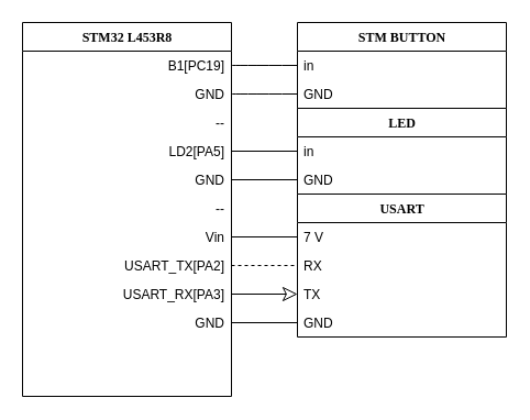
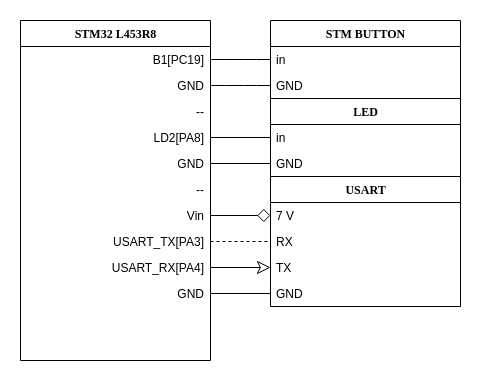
  <mxCell id="0" />
  <mxCell id="1" parent="0" />
  <mxCell id="2" value="STM32 L453R8" style="swimlane;html=1;fontStyle=1;align=center;verticalAlign=top;childLayout=stackLayout;horizontal=1;startSize=26;horizontalStack=0;resizeParent=1;resizeLast=0;collapsible=1;marginBottom=0;swimlaneFillColor=#ffffff;rounded=0;shadow=0;comic=0;labelBackgroundColor=none;strokeWidth=1;fontFamily=Verdana;fontSize=12;" parent="1" vertex="1"><mxGeometry x="20" y="20" width="190" height="340" as="geometry" /></mxCell>
  <mxCell id="3" value="B1[PC19]" style="text;html=1;strokeColor=none;fillColor=none;align=right;verticalAlign=top;spacingLeft=4;spacingRight=4;whiteSpace=wrap;overflow=hidden;rotatable=0;points=[[0,0.5],[1,0.5]];portConstraint=eastwest;" parent="2" vertex="1"><mxGeometry y="26" width="190" height="26" as="geometry" /></mxCell>
  <mxCell id="4" value="GND" style="text;html=1;strokeColor=none;fillColor=none;align=right;verticalAlign=top;spacingLeft=4;spacingRight=4;whiteSpace=wrap;overflow=hidden;rotatable=0;points=[[0,0.5],[1,0.5]];portConstraint=eastwest;" vertex="1" parent="2"><mxGeometry y="52" width="190" height="26" as="geometry" /></mxCell>
  <mxCell id="5" value="--" style="text;html=1;strokeColor=none;fillColor=none;align=right;verticalAlign=top;spacingLeft=4;spacingRight=4;whiteSpace=wrap;overflow=hidden;rotatable=0;points=[[0,0.5],[1,0.5]];portConstraint=eastwest;" vertex="1" parent="2"><mxGeometry y="78" width="190" height="26" as="geometry" /></mxCell>
- <mxCell id="6" value="LD2[PA5]" style="text;html=1;strokeColor=none;fillColor=none;align=right;verticalAlign=top;spacingLeft=4;spacingRight=4;whiteSpace=wrap;overflow=hidden;rotatable=0;points=[[0,0.5],[1,0.5]];portConstraint=eastwest;" vertex="1" parent="2"><mxGeometry y="104" width="190" height="26" as="geometry" /></mxCell>
+ <mxCell id="6" value="LD2[PA8]" style="text;html=1;strokeColor=none;fillColor=none;align=right;verticalAlign=top;spacingLeft=4;spacingRight=4;whiteSpace=wrap;overflow=hidden;rotatable=0;points=[[0,0.5],[1,0.5]];portConstraint=eastwest;" vertex="1" parent="2"><mxGeometry y="104" width="190" height="26" as="geometry" /></mxCell>
  <mxCell id="7" value="GND" style="text;html=1;strokeColor=none;fillColor=none;align=right;verticalAlign=top;spacingLeft=4;spacingRight=4;whiteSpace=wrap;overflow=hidden;rotatable=0;points=[[0,0.5],[1,0.5]];portConstraint=eastwest;" vertex="1" parent="2"><mxGeometry y="130" width="190" height="26" as="geometry" /></mxCell>
  <mxCell id="8" value="--" style="text;html=1;strokeColor=none;fillColor=none;align=right;verticalAlign=top;spacingLeft=4;spacingRight=4;whiteSpace=wrap;overflow=hidden;rotatable=0;points=[[0,0.5],[1,0.5]];portConstraint=eastwest;" vertex="1" parent="2"><mxGeometry y="156" width="190" height="26" as="geometry" /></mxCell>
  <mxCell id="9" value="Vin" style="text;html=1;strokeColor=none;fillColor=none;align=right;verticalAlign=top;spacingLeft=4;spacingRight=4;whiteSpace=wrap;overflow=hidden;rotatable=0;points=[[0,0.5],[1,0.5]];portConstraint=eastwest;" vertex="1" parent="2"><mxGeometry y="182" width="190" height="26" as="geometry" /></mxCell>
- <mxCell id="10" value="USART_TX[PA2]" style="text;html=1;strokeColor=none;fillColor=none;align=right;verticalAlign=top;spacingLeft=4;spacingRight=4;whiteSpace=wrap;overflow=hidden;rotatable=0;points=[[0,0.5],[1,0.5]];portConstraint=eastwest;" vertex="1" parent="2"><mxGeometry y="208" width="190" height="26" as="geometry" /></mxCell>
- <mxCell id="11" value="USART_RX[PA3]" style="text;html=1;strokeColor=none;fillColor=none;align=right;verticalAlign=top;spacingLeft=4;spacingRight=4;whiteSpace=wrap;overflow=hidden;rotatable=0;points=[[0,0.5],[1,0.5]];portConstraint=eastwest;" vertex="1" parent="2"><mxGeometry y="234" width="190" height="26" as="geometry" /></mxCell>
+ <mxCell id="10" value="USART_TX[PA3]" style="text;html=1;strokeColor=none;fillColor=none;align=right;verticalAlign=top;spacingLeft=4;spacingRight=4;whiteSpace=wrap;overflow=hidden;rotatable=0;points=[[0,0.5],[1,0.5]];portConstraint=eastwest;" vertex="1" parent="2"><mxGeometry y="208" width="190" height="26" as="geometry" /></mxCell>
+ <mxCell id="11" value="USART_RX[PA4]" style="text;html=1;strokeColor=none;fillColor=none;align=right;verticalAlign=top;spacingLeft=4;spacingRight=4;whiteSpace=wrap;overflow=hidden;rotatable=0;points=[[0,0.5],[1,0.5]];portConstraint=eastwest;" vertex="1" parent="2"><mxGeometry y="234" width="190" height="26" as="geometry" /></mxCell>
  <mxCell id="12" value="GND" style="text;html=1;strokeColor=none;fillColor=none;align=right;verticalAlign=top;spacingLeft=4;spacingRight=4;whiteSpace=wrap;overflow=hidden;rotatable=0;points=[[0,0.5],[1,0.5]];portConstraint=eastwest;" vertex="1" parent="2"><mxGeometry y="260" width="190" height="26" as="geometry" /></mxCell>
  <mxCell id="13" value="STM BUTTON" style="swimlane;html=1;fontStyle=1;align=center;verticalAlign=top;childLayout=stackLayout;horizontal=1;startSize=26;horizontalStack=0;resizeParent=1;resizeLast=0;collapsible=1;marginBottom=0;swimlaneFillColor=#ffffff;rounded=0;shadow=0;comic=0;labelBackgroundColor=none;strokeWidth=1;fontFamily=Verdana;fontSize=12;" vertex="1" parent="1"><mxGeometry x="270" y="20" width="190" height="78" as="geometry" /></mxCell>
  <mxCell id="14" value="in" style="text;html=1;strokeColor=none;fillColor=none;align=left;verticalAlign=top;spacingLeft=4;spacingRight=4;whiteSpace=wrap;overflow=hidden;rotatable=0;points=[[0,0.5],[1,0.5]];portConstraint=eastwest;" vertex="1" parent="13"><mxGeometry y="26" width="190" height="26" as="geometry" /></mxCell>
  <mxCell id="15" value="GND" style="text;html=1;strokeColor=none;fillColor=none;align=left;verticalAlign=top;spacingLeft=4;spacingRight=4;whiteSpace=wrap;overflow=hidden;rotatable=0;points=[[0,0.5],[1,0.5]];portConstraint=eastwest;" vertex="1" parent="13"><mxGeometry y="52" width="190" height="26" as="geometry" /></mxCell>
  <mxCell id="16" style="edgeStyle=orthogonalEdgeStyle;curved=1;rounded=0;orthogonalLoop=1;jettySize=auto;html=1;exitX=1;exitY=0.5;exitDx=0;exitDy=0;entryX=0;entryY=0.5;entryDx=0;entryDy=0;startArrow=none;startFill=0;startSize=13;endArrow=none;endFill=0;endSize=11;" edge="1" parent="1" source="3" target="14"><mxGeometry relative="1" as="geometry" /></mxCell>
  <mxCell id="17" style="edgeStyle=orthogonalEdgeStyle;curved=1;rounded=0;orthogonalLoop=1;jettySize=auto;html=1;exitX=1;exitY=0.5;exitDx=0;exitDy=0;entryX=0;entryY=0.5;entryDx=0;entryDy=0;startArrow=none;startFill=0;startSize=13;endArrow=none;endFill=0;endSize=11;" edge="1" parent="1" source="4" target="15"><mxGeometry relative="1" as="geometry" /></mxCell>
  <mxCell id="18" value="LED" style="swimlane;html=1;fontStyle=1;align=center;verticalAlign=top;childLayout=stackLayout;horizontal=1;startSize=26;horizontalStack=0;resizeParent=1;resizeLast=0;collapsible=1;marginBottom=0;swimlaneFillColor=#ffffff;rounded=0;shadow=0;comic=0;labelBackgroundColor=none;strokeWidth=1;fontFamily=Verdana;fontSize=12;" vertex="1" parent="1"><mxGeometry x="270" y="98" width="190" height="78" as="geometry" /></mxCell>
  <mxCell id="19" value="in" style="text;html=1;strokeColor=none;fillColor=none;align=left;verticalAlign=top;spacingLeft=4;spacingRight=4;whiteSpace=wrap;overflow=hidden;rotatable=0;points=[[0,0.5],[1,0.5]];portConstraint=eastwest;" vertex="1" parent="18"><mxGeometry y="26" width="190" height="26" as="geometry" /></mxCell>
  <mxCell id="20" value="GND" style="text;html=1;strokeColor=none;fillColor=none;align=left;verticalAlign=top;spacingLeft=4;spacingRight=4;whiteSpace=wrap;overflow=hidden;rotatable=0;points=[[0,0.5],[1,0.5]];portConstraint=eastwest;" vertex="1" parent="18"><mxGeometry y="52" width="190" height="26" as="geometry" /></mxCell>
  <mxCell id="21" style="rounded=0;orthogonalLoop=1;jettySize=auto;html=1;exitX=1;exitY=0.5;exitDx=0;exitDy=0;entryX=0;entryY=0.5;entryDx=0;entryDy=0;startArrow=none;startFill=0;startSize=13;endArrow=none;endFill=0;endSize=11;edgeStyle=orthogonalEdgeStyle;" edge="1" parent="1" source="6" target="19"><mxGeometry relative="1" as="geometry" /></mxCell>
  <mxCell id="22" style="edgeStyle=orthogonalEdgeStyle;rounded=0;orthogonalLoop=1;jettySize=auto;html=1;exitX=1;exitY=0.5;exitDx=0;exitDy=0;entryX=0;entryY=0.5;entryDx=0;entryDy=0;startArrow=none;startFill=0;startSize=13;endArrow=none;endFill=0;endSize=11;" edge="1" parent="1" source="7" target="20"><mxGeometry relative="1" as="geometry" /></mxCell>
  <mxCell id="23" value="USART" style="swimlane;html=1;fontStyle=1;align=center;verticalAlign=top;childLayout=stackLayout;horizontal=1;startSize=26;horizontalStack=0;resizeParent=1;resizeLast=0;collapsible=1;marginBottom=0;swimlaneFillColor=#ffffff;rounded=0;shadow=0;comic=0;labelBackgroundColor=none;strokeWidth=1;fontFamily=Verdana;fontSize=12;" vertex="1" parent="1"><mxGeometry x="270" y="176" width="190" height="130" as="geometry" /></mxCell>
  <mxCell id="24" value="7 V" style="text;html=1;strokeColor=none;fillColor=none;align=left;verticalAlign=top;spacingLeft=4;spacingRight=4;whiteSpace=wrap;overflow=hidden;rotatable=0;points=[[0,0.5],[1,0.5]];portConstraint=eastwest;" vertex="1" parent="23"><mxGeometry y="26" width="190" height="26" as="geometry" /></mxCell>
  <mxCell id="25" value="RX" style="text;html=1;strokeColor=none;fillColor=none;align=left;verticalAlign=top;spacingLeft=4;spacingRight=4;whiteSpace=wrap;overflow=hidden;rotatable=0;points=[[0,0.5],[1,0.5]];portConstraint=eastwest;" vertex="1" parent="23"><mxGeometry y="52" width="190" height="26" as="geometry" /></mxCell>
  <mxCell id="26" value="TX" style="text;html=1;strokeColor=none;fillColor=none;align=left;verticalAlign=top;spacingLeft=4;spacingRight=4;whiteSpace=wrap;overflow=hidden;rotatable=0;points=[[0,0.5],[1,0.5]];portConstraint=eastwest;" vertex="1" parent="23"><mxGeometry y="78" width="190" height="26" as="geometry" /></mxCell>
  <mxCell id="27" value="GND" style="text;html=1;strokeColor=none;fillColor=none;align=left;verticalAlign=top;spacingLeft=4;spacingRight=4;whiteSpace=wrap;overflow=hidden;rotatable=0;points=[[0,0.5],[1,0.5]];portConstraint=eastwest;" vertex="1" parent="23"><mxGeometry y="104" width="190" height="26" as="geometry" /></mxCell>
  <mxCell id="28" style="edgeStyle=orthogonalEdgeStyle;rounded=0;orthogonalLoop=1;jettySize=auto;html=1;exitX=1;exitY=0.5;exitDx=0;exitDy=0;entryX=0;entryY=0.5;entryDx=0;entryDy=0;startArrow=none;startFill=0;startSize=13;endArrow=none;endFill=0;endSize=11;dashed=1;" edge="1" parent="1" source="10" target="25"><mxGeometry relative="1" as="geometry" /></mxCell>
- <mxCell id="29" style="edgeStyle=orthogonalEdgeStyle;rounded=0;orthogonalLoop=1;jettySize=auto;html=1;exitX=1;exitY=0.5;exitDx=0;exitDy=0;entryX=0;entryY=0.5;entryDx=0;entryDy=0;startArrow=none;startFill=0;startSize=13;endArrow=none;endFill=0;endSize=11;" edge="1" parent="1" source="9" target="24"><mxGeometry relative="1" as="geometry" /></mxCell>
+ <mxCell id="29" style="edgeStyle=orthogonalEdgeStyle;rounded=0;orthogonalLoop=1;jettySize=auto;html=1;exitX=1;exitY=0.5;exitDx=0;exitDy=0;entryX=0;entryY=0.5;entryDx=0;entryDy=0;startArrow=none;startFill=0;startSize=13;endArrow=diamond;endFill=0;endSize=11;" edge="1" parent="1" source="9" target="24"><mxGeometry relative="1" as="geometry" /></mxCell>
  <mxCell id="30" style="edgeStyle=orthogonalEdgeStyle;rounded=0;orthogonalLoop=1;jettySize=auto;html=1;exitX=1;exitY=0.5;exitDx=0;exitDy=0;entryX=0;entryY=0.5;entryDx=0;entryDy=0;startArrow=none;startFill=0;startSize=13;endArrow=classic;endFill=0;endSize=11;" edge="1" parent="1" source="11" target="26"><mxGeometry relative="1" as="geometry" /></mxCell>
  <mxCell id="31" style="edgeStyle=orthogonalEdgeStyle;rounded=0;orthogonalLoop=1;jettySize=auto;html=1;exitX=1;exitY=0.5;exitDx=0;exitDy=0;entryX=0;entryY=0.5;entryDx=0;entryDy=0;startArrow=none;startFill=0;startSize=13;endArrow=none;endFill=0;endSize=11;" edge="1" parent="1" source="12" target="27"><mxGeometry relative="1" as="geometry" /></mxCell>
